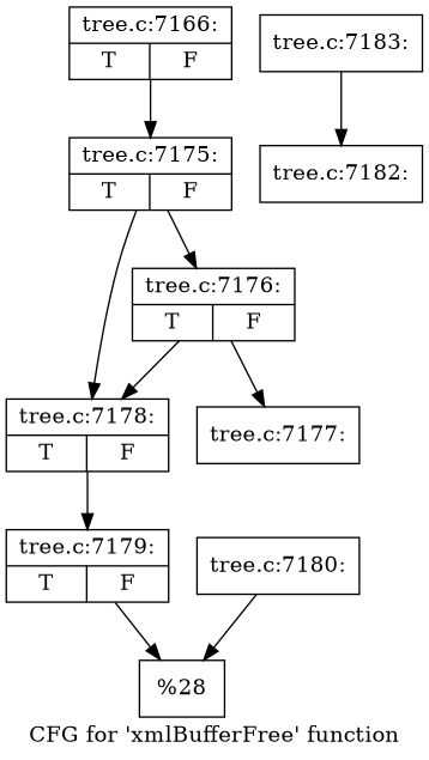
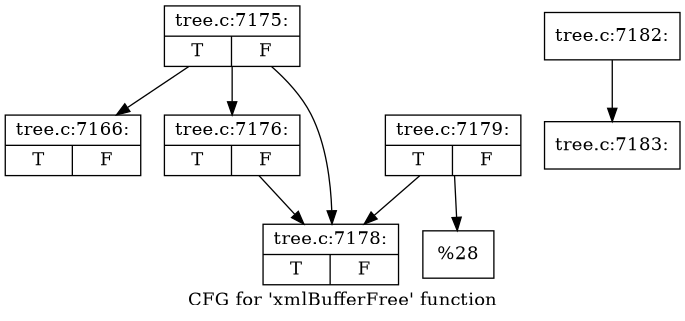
  digraph {
    label="CFG for 'xmlBufferFree' function"
    node [shape=record]
    n1 [label="{tree.c:7166:|{<s0>T|<s1>F}}"]
    n2 [label="{tree.c:7175:|{<s0>T|<s1>F}}"]
    n3 [label="{tree.c:7176:|{<s0>T|<s1>F}}"]
    n4 [label="{tree.c:7178:|{<s0>T|<s1>F}}"]
    n5 [label="{tree.c:7183:}"]
-   n6 [label="{tree.c:7177:}"]
    n7 [label="{tree.c:7179:|{<s0>T|<s1>F}}"]
    n8 [label="{%28}"]
    n9 [label="{tree.c:7182:}"]
-   n10 [label="{tree.c:7180:}"]
-   n1 -> n2
+   n2 -> n1
    n2 -> n3
    n2 -> n4
    n3 -> n4
-   n3 -> n6
-   n4 -> n7
+   n7 -> n4
    n7 -> n8
-   n5 -> n9
-   n10 -> n8
+   n9 -> n5
  }
